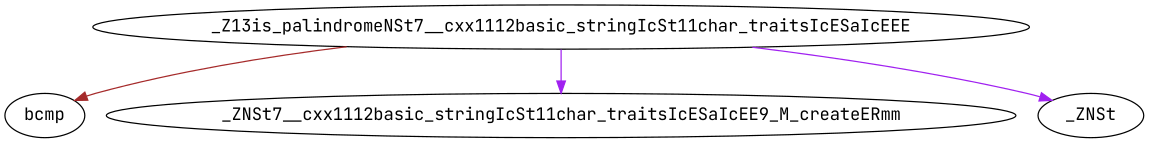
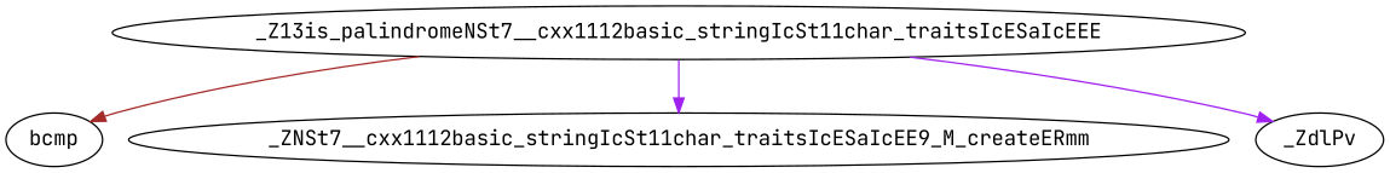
  digraph {
    fontname="JetBrains Mono"
    node [fontname="JetBrains Mono"]
    edge [color=purple fontname="JetBrains Mono"]
    n1 [label=_Z13is_palindromeNSt7__cxx1112basic_stringIcSt11char_traitsIcESaIcEEE]
    n2 [label=bcmp]
    n3 [label=_ZNSt7__cxx1112basic_stringIcSt11char_traitsIcESaIcEE9_M_createERmm]
-   n4 [label=_ZNSt]
+   n4 [label=_ZdlPv]
    n1 -> n2 [color=brown]
    n1 -> n3
    n1 -> n4
  }
